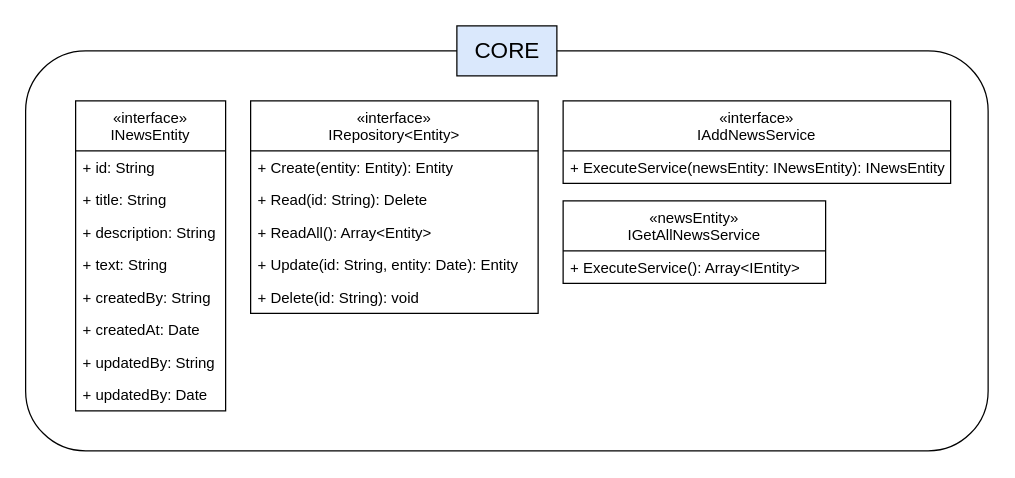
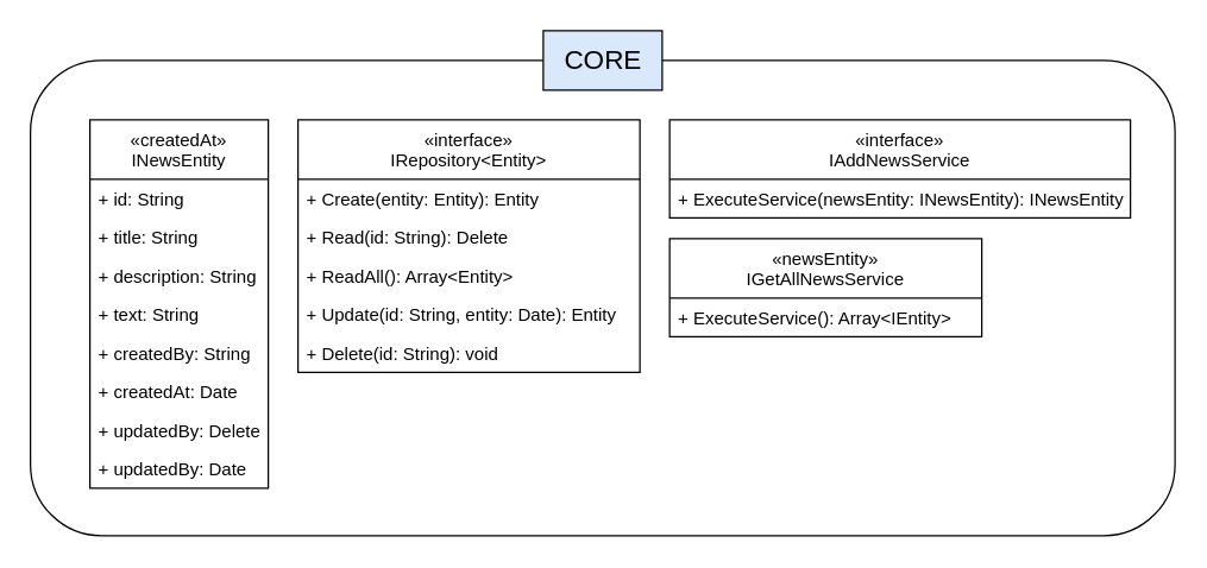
  <mxCell id="0" />
  <mxCell id="1" parent="0" />
  <mxCell id="2" value="" style="rounded=1;whiteSpace=wrap;html=1;" vertex="1" parent="1"><mxGeometry x="20" y="40" width="770" height="320" as="geometry" /></mxCell>
  <mxCell id="3" value="&lt;font style=&quot;font-size: 18px&quot;&gt;CORE&lt;/font&gt;" style="html=1;fillColor=#dae8fc;" vertex="1" parent="1"><mxGeometry x="365" y="20" width="80" height="40" as="geometry" /></mxCell>
- <mxCell id="4" value="«interface»&#10;INewsEntity" style="swimlane;fontStyle=0;childLayout=stackLayout;horizontal=1;startSize=40;fillColor=none;horizontalStack=0;resizeParent=1;resizeParentMax=0;resizeLast=0;collapsible=1;marginBottom=0;" vertex="1" parent="1"><mxGeometry x="60" y="80" width="120" height="248" as="geometry" /></mxCell>
+ <mxCell id="4" value="«createdAt»&#10;INewsEntity" style="swimlane;fontStyle=0;childLayout=stackLayout;horizontal=1;startSize=40;fillColor=none;horizontalStack=0;resizeParent=1;resizeParentMax=0;resizeLast=0;collapsible=1;marginBottom=0;" vertex="1" parent="1"><mxGeometry x="60" y="80" width="120" height="248" as="geometry" /></mxCell>
  <mxCell id="5" value="+ id: String" style="text;strokeColor=none;fillColor=none;align=left;verticalAlign=top;spacingLeft=4;spacingRight=4;overflow=hidden;rotatable=0;points=[[0,0.5],[1,0.5]];portConstraint=eastwest;" vertex="1" parent="4"><mxGeometry y="40" width="120" height="26" as="geometry" /></mxCell>
  <mxCell id="6" value="+ title: String" style="text;strokeColor=none;fillColor=none;align=left;verticalAlign=top;spacingLeft=4;spacingRight=4;overflow=hidden;rotatable=0;points=[[0,0.5],[1,0.5]];portConstraint=eastwest;" vertex="1" parent="4"><mxGeometry y="66" width="120" height="26" as="geometry" /></mxCell>
  <mxCell id="7" value="+ description: String" style="text;strokeColor=none;fillColor=none;align=left;verticalAlign=top;spacingLeft=4;spacingRight=4;overflow=hidden;rotatable=0;points=[[0,0.5],[1,0.5]];portConstraint=eastwest;" vertex="1" parent="4"><mxGeometry y="92" width="120" height="26" as="geometry" /></mxCell>
  <mxCell id="8" value="+ text: String" style="text;strokeColor=none;fillColor=none;align=left;verticalAlign=top;spacingLeft=4;spacingRight=4;overflow=hidden;rotatable=0;points=[[0,0.5],[1,0.5]];portConstraint=eastwest;" vertex="1" parent="4"><mxGeometry y="118" width="120" height="26" as="geometry" /></mxCell>
  <mxCell id="9" value="+ createdBy: String" style="text;strokeColor=none;fillColor=none;align=left;verticalAlign=top;spacingLeft=4;spacingRight=4;overflow=hidden;rotatable=0;points=[[0,0.5],[1,0.5]];portConstraint=eastwest;" vertex="1" parent="4"><mxGeometry y="144" width="120" height="26" as="geometry" /></mxCell>
  <mxCell id="10" value="+ createdAt: Date" style="text;strokeColor=none;fillColor=none;align=left;verticalAlign=top;spacingLeft=4;spacingRight=4;overflow=hidden;rotatable=0;points=[[0,0.5],[1,0.5]];portConstraint=eastwest;" vertex="1" parent="4"><mxGeometry y="170" width="120" height="26" as="geometry" /></mxCell>
- <mxCell id="11" value="+ updatedBy: String" style="text;strokeColor=none;fillColor=none;align=left;verticalAlign=top;spacingLeft=4;spacingRight=4;overflow=hidden;rotatable=0;points=[[0,0.5],[1,0.5]];portConstraint=eastwest;" vertex="1" parent="4"><mxGeometry y="196" width="120" height="26" as="geometry" /></mxCell>
+ <mxCell id="11" value="+ updatedBy: Delete" style="text;strokeColor=none;fillColor=none;align=left;verticalAlign=top;spacingLeft=4;spacingRight=4;overflow=hidden;rotatable=0;points=[[0,0.5],[1,0.5]];portConstraint=eastwest;" vertex="1" parent="4"><mxGeometry y="196" width="120" height="26" as="geometry" /></mxCell>
  <mxCell id="12" value="+ updatedBy: Date" style="text;strokeColor=none;fillColor=none;align=left;verticalAlign=top;spacingLeft=4;spacingRight=4;overflow=hidden;rotatable=0;points=[[0,0.5],[1,0.5]];portConstraint=eastwest;" vertex="1" parent="4"><mxGeometry y="222" width="120" height="26" as="geometry" /></mxCell>
  <mxCell id="13" value="«interface»&#10;IRepository&lt;Entity&gt;" style="swimlane;fontStyle=0;childLayout=stackLayout;horizontal=1;startSize=40;fillColor=none;horizontalStack=0;resizeParent=1;resizeParentMax=0;resizeLast=0;collapsible=1;marginBottom=0;" vertex="1" parent="1"><mxGeometry x="200" y="80" width="230" height="170" as="geometry" /></mxCell>
  <mxCell id="14" value="+ Create(entity: Entity): Entity" style="text;strokeColor=none;fillColor=none;align=left;verticalAlign=top;spacingLeft=4;spacingRight=4;overflow=hidden;rotatable=0;points=[[0,0.5],[1,0.5]];portConstraint=eastwest;" vertex="1" parent="13"><mxGeometry y="40" width="230" height="26" as="geometry" /></mxCell>
  <mxCell id="15" value="+ Read(id: String): Delete" style="text;strokeColor=none;fillColor=none;align=left;verticalAlign=top;spacingLeft=4;spacingRight=4;overflow=hidden;rotatable=0;points=[[0,0.5],[1,0.5]];portConstraint=eastwest;" vertex="1" parent="13"><mxGeometry y="66" width="230" height="26" as="geometry" /></mxCell>
  <mxCell id="16" value="+ ReadAll(): Array&lt;Entity&gt;" style="text;strokeColor=none;fillColor=none;align=left;verticalAlign=top;spacingLeft=4;spacingRight=4;overflow=hidden;rotatable=0;points=[[0,0.5],[1,0.5]];portConstraint=eastwest;" vertex="1" parent="13"><mxGeometry y="92" width="230" height="26" as="geometry" /></mxCell>
  <mxCell id="17" value="+ Update(id: String, entity: Date): Entity" style="text;strokeColor=none;fillColor=none;align=left;verticalAlign=top;spacingLeft=4;spacingRight=4;overflow=hidden;rotatable=0;points=[[0,0.5],[1,0.5]];portConstraint=eastwest;" vertex="1" parent="13"><mxGeometry y="118" width="230" height="26" as="geometry" /></mxCell>
  <mxCell id="18" value="+ Delete(id: String): void" style="text;strokeColor=none;fillColor=none;align=left;verticalAlign=top;spacingLeft=4;spacingRight=4;overflow=hidden;rotatable=0;points=[[0,0.5],[1,0.5]];portConstraint=eastwest;" vertex="1" parent="13"><mxGeometry y="144" width="230" height="26" as="geometry" /></mxCell>
  <mxCell id="19" value="«interface»&#10;IAddNewsService" style="swimlane;fontStyle=0;childLayout=stackLayout;horizontal=1;startSize=40;fillColor=none;horizontalStack=0;resizeParent=1;resizeParentMax=0;resizeLast=0;collapsible=1;marginBottom=0;" vertex="1" parent="1"><mxGeometry x="450" y="80" width="310" height="66" as="geometry" /></mxCell>
  <mxCell id="20" value="+ ExecuteService(newsEntity: INewsEntity): INewsEntity" style="text;strokeColor=none;fillColor=none;align=left;verticalAlign=top;spacingLeft=4;spacingRight=4;overflow=hidden;rotatable=0;points=[[0,0.5],[1,0.5]];portConstraint=eastwest;" vertex="1" parent="19"><mxGeometry y="40" width="310" height="26" as="geometry" /></mxCell>
  <mxCell id="21" value="«newsEntity»&#10;IGetAllNewsService" style="swimlane;fontStyle=0;childLayout=stackLayout;horizontal=1;startSize=40;fillColor=none;horizontalStack=0;resizeParent=1;resizeParentMax=0;resizeLast=0;collapsible=1;marginBottom=0;" vertex="1" parent="1"><mxGeometry x="450" y="160" width="210" height="66" as="geometry" /></mxCell>
  <mxCell id="22" value="+ ExecuteService(): Array&lt;IEntity&gt;" style="text;strokeColor=none;fillColor=none;align=left;verticalAlign=top;spacingLeft=4;spacingRight=4;overflow=hidden;rotatable=0;points=[[0,0.5],[1,0.5]];portConstraint=eastwest;" vertex="1" parent="21"><mxGeometry y="40" width="210" height="26" as="geometry" /></mxCell>
